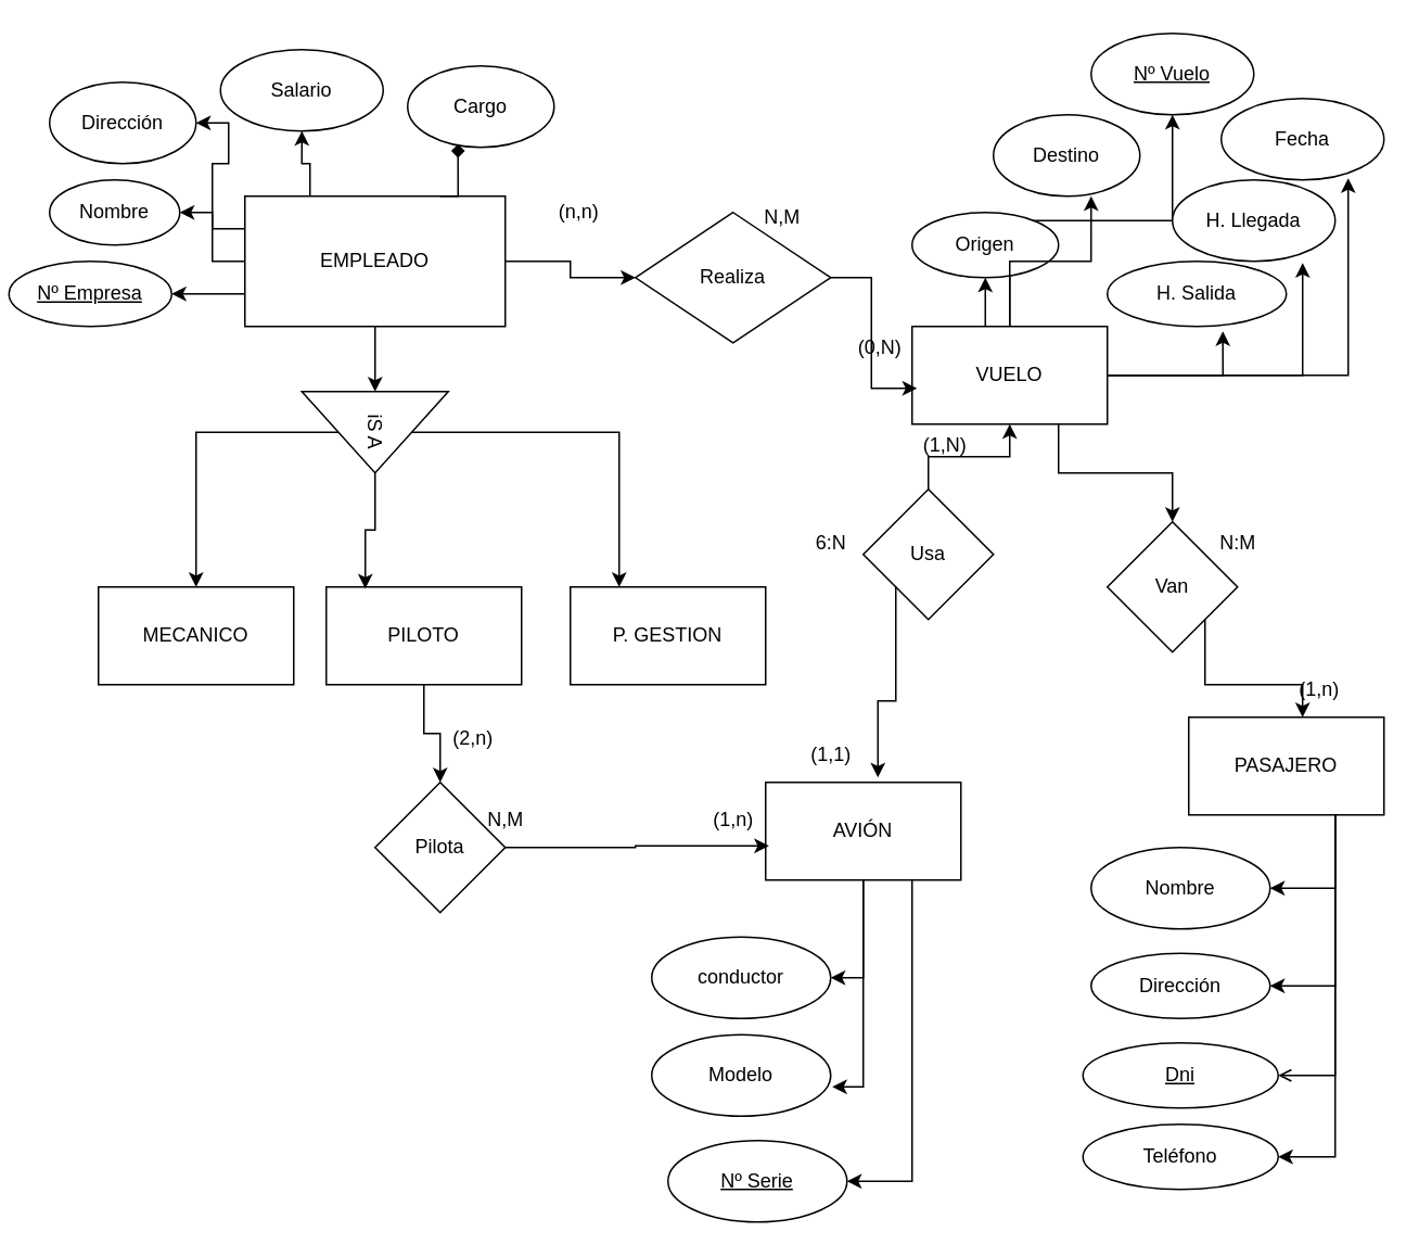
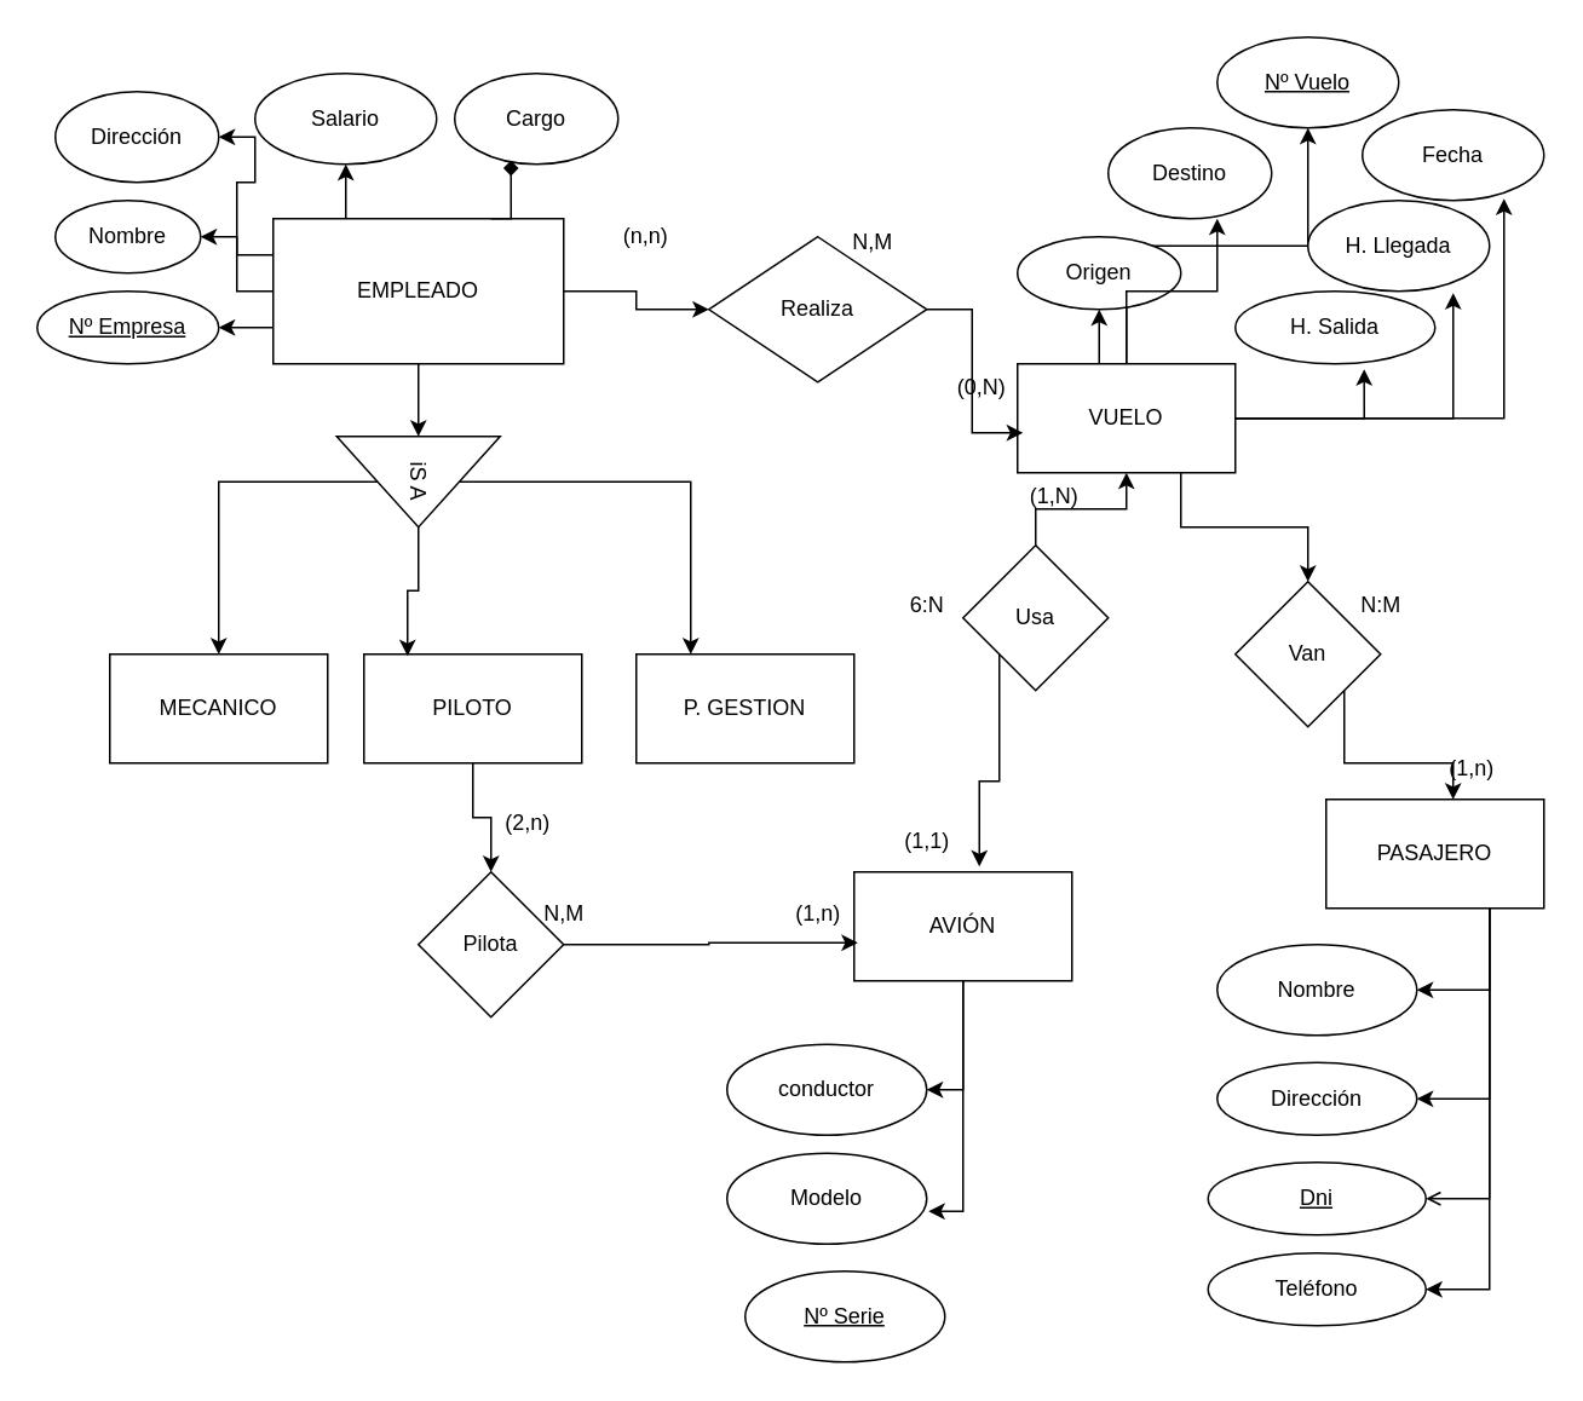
  <mxCell id="0" />
  <mxCell id="1" parent="0" />
  <mxCell id="2" value="" style="edgeStyle=orthogonalEdgeStyle;rounded=0;orthogonalLoop=1;jettySize=auto;html=1;" edge="1" parent="1" source="8" target="11"><mxGeometry relative="1" as="geometry" /></mxCell>
  <mxCell id="3" style="edgeStyle=orthogonalEdgeStyle;rounded=0;orthogonalLoop=1;jettySize=auto;html=1;exitX=0;exitY=0.75;exitDx=0;exitDy=0;" edge="1" parent="1" source="8" target="20"><mxGeometry relative="1" as="geometry" /></mxCell>
  <mxCell id="4" style="edgeStyle=orthogonalEdgeStyle;rounded=0;orthogonalLoop=1;jettySize=auto;html=1;exitX=0;exitY=0.5;exitDx=0;exitDy=0;" edge="1" parent="1" source="8" target="19"><mxGeometry relative="1" as="geometry" /></mxCell>
  <mxCell id="5" style="edgeStyle=orthogonalEdgeStyle;rounded=0;orthogonalLoop=1;jettySize=auto;html=1;exitX=0;exitY=0.25;exitDx=0;exitDy=0;entryX=1;entryY=0.5;entryDx=0;entryDy=0;" edge="1" parent="1" source="8" target="18"><mxGeometry relative="1" as="geometry" /></mxCell>
  <mxCell id="6" style="edgeStyle=orthogonalEdgeStyle;rounded=0;orthogonalLoop=1;jettySize=auto;html=1;exitX=0.25;exitY=0;exitDx=0;exitDy=0;entryX=0.5;entryY=1;entryDx=0;entryDy=0;" edge="1" parent="1" source="8" target="17"><mxGeometry relative="1" as="geometry" /></mxCell>
  <mxCell id="7" style="edgeStyle=orthogonalEdgeStyle;rounded=0;orthogonalLoop=1;jettySize=auto;html=1;exitX=1;exitY=0.5;exitDx=0;exitDy=0;entryX=0;entryY=0.5;entryDx=0;entryDy=0;" edge="1" parent="1" source="8" target="21"><mxGeometry relative="1" as="geometry" /></mxCell>
  <mxCell id="8" value="EMPLEADO" style="rounded=0;whiteSpace=wrap;html=1;" vertex="1" parent="1"><mxGeometry x="150" y="120" width="160" height="80" as="geometry" /></mxCell>
  <mxCell id="9" style="edgeStyle=orthogonalEdgeStyle;rounded=0;orthogonalLoop=1;jettySize=auto;html=1;exitX=0.5;exitY=1;exitDx=0;exitDy=0;entryX=0.5;entryY=0;entryDx=0;entryDy=0;" edge="1" parent="1" source="11" target="15"><mxGeometry relative="1" as="geometry" /></mxCell>
  <mxCell id="10" style="edgeStyle=orthogonalEdgeStyle;rounded=0;orthogonalLoop=1;jettySize=auto;html=1;exitX=0.5;exitY=0;exitDx=0;exitDy=0;entryX=0.25;entryY=0;entryDx=0;entryDy=0;" edge="1" parent="1" source="11" target="12"><mxGeometry relative="1" as="geometry" /></mxCell>
  <mxCell id="11" value="iS A" style="triangle;whiteSpace=wrap;html=1;rounded=0;rotation=90;" vertex="1" parent="1"><mxGeometry x="205" y="220" width="50" height="90" as="geometry" /></mxCell>
  <mxCell id="12" value="P. GESTION" style="rounded=0;whiteSpace=wrap;html=1;" vertex="1" parent="1"><mxGeometry x="350" y="360" width="120" height="60" as="geometry" /></mxCell>
  <mxCell id="13" style="edgeStyle=orthogonalEdgeStyle;rounded=0;orthogonalLoop=1;jettySize=auto;html=1;exitX=0.5;exitY=1;exitDx=0;exitDy=0;entryX=0.5;entryY=0;entryDx=0;entryDy=0;" edge="1" parent="1" source="14" target="50"><mxGeometry relative="1" as="geometry" /></mxCell>
  <mxCell id="14" value="PILOTO" style="rounded=0;whiteSpace=wrap;html=1;" vertex="1" parent="1"><mxGeometry x="200" y="360" width="120" height="60" as="geometry" /></mxCell>
  <mxCell id="15" value="MECANICO" style="rounded=0;whiteSpace=wrap;html=1;" vertex="1" parent="1"><mxGeometry x="60" y="360" width="120" height="60" as="geometry" /></mxCell>
  <mxCell id="16" value="Cargo" style="ellipse;whiteSpace=wrap;html=1;" vertex="1" parent="1"><mxGeometry x="250" y="40" width="90" height="50" as="geometry" /></mxCell>
- <mxCell id="17" value="Salario" style="ellipse;whiteSpace=wrap;html=1;" vertex="1" parent="1"><mxGeometry x="135" y="30" width="100" height="50" as="geometry" /></mxCell>
+ <mxCell id="17" value="Salario" style="ellipse;whiteSpace=wrap;html=1;" vertex="1" parent="1"><mxGeometry x="140" y="40" width="100" height="50" as="geometry" /></mxCell>
  <mxCell id="18" value="Dirección" style="ellipse;whiteSpace=wrap;html=1;" vertex="1" parent="1"><mxGeometry y="50" width="90" height="50" as="geometry" x="30" /></mxCell>
  <mxCell id="19" value="Nombre" style="ellipse;whiteSpace=wrap;html=1;" vertex="1" parent="1"><mxGeometry y="110" width="80" height="40" as="geometry" x="30" /></mxCell>
- <mxCell id="20" value="&lt;u&gt;Nº Empresa&lt;/u&gt;" style="ellipse;whiteSpace=wrap;html=1;" vertex="1" parent="1"><mxGeometry x="5" y="160" width="100" height="40" as="geometry" /></mxCell>
+ <mxCell id="20" value="&lt;u&gt;Nº Empresa&lt;/u&gt;" style="ellipse;whiteSpace=wrap;html=1;" vertex="1" parent="1"><mxGeometry x="20" y="160" width="100" height="40" as="geometry" /></mxCell>
  <mxCell id="21" value="Realiza" style="rhombus;whiteSpace=wrap;html=1;" vertex="1" parent="1"><mxGeometry x="390" y="130" width="120" height="80" as="geometry" /></mxCell>
  <mxCell id="22" style="edgeStyle=orthogonalEdgeStyle;rounded=0;orthogonalLoop=1;jettySize=auto;html=1;exitX=0.5;exitY=0;exitDx=0;exitDy=0;entryX=0.5;entryY=1;entryDx=0;entryDy=0;" edge="1" parent="1" source="25" target="31"><mxGeometry relative="1" as="geometry" /></mxCell>
  <mxCell id="23" style="edgeStyle=orthogonalEdgeStyle;rounded=0;orthogonalLoop=1;jettySize=auto;html=1;exitX=0.5;exitY=0;exitDx=0;exitDy=0;entryX=0.5;entryY=1;entryDx=0;entryDy=0;" edge="1" parent="1" source="25" target="29"><mxGeometry relative="1" as="geometry" /></mxCell>
  <mxCell id="24" style="edgeStyle=orthogonalEdgeStyle;rounded=0;orthogonalLoop=1;jettySize=auto;html=1;exitX=0.75;exitY=1;exitDx=0;exitDy=0;" edge="1" parent="1" source="25" target="34"><mxGeometry relative="1" as="geometry" /></mxCell>
  <mxCell id="25" value="VUELO" style="rounded=0;whiteSpace=wrap;html=1;" vertex="1" parent="1"><mxGeometry x="560" y="200" width="120" height="60" as="geometry" /></mxCell>
  <mxCell id="26" value="Fecha" style="ellipse;whiteSpace=wrap;html=1;" vertex="1" parent="1"><mxGeometry x="750" y="60" width="100" height="50" as="geometry" /></mxCell>
  <mxCell id="27" value="H. Llegada" style="ellipse;whiteSpace=wrap;html=1;" vertex="1" parent="1"><mxGeometry x="720" y="110" width="100" height="50" as="geometry" /></mxCell>
  <mxCell id="28" value="H. Salida" style="ellipse;whiteSpace=wrap;html=1;" vertex="1" parent="1"><mxGeometry x="680" y="160" width="110" height="40" as="geometry" /></mxCell>
  <mxCell id="29" value="&lt;u&gt;Nº Vuelo&lt;/u&gt;" style="ellipse;whiteSpace=wrap;html=1;" vertex="1" parent="1"><mxGeometry x="670" y="20" width="100" height="50" as="geometry" /></mxCell>
  <mxCell id="30" value="Destino" style="ellipse;whiteSpace=wrap;html=1;" vertex="1" parent="1"><mxGeometry x="610" y="70" width="90" height="50" as="geometry" /></mxCell>
  <mxCell id="31" value="Origen" style="ellipse;whiteSpace=wrap;html=1;" vertex="1" parent="1"><mxGeometry x="560" y="130" width="90" height="40" as="geometry" /></mxCell>
  <mxCell id="32" value="" style="edgeStyle=orthogonalEdgeStyle;rounded=0;orthogonalLoop=1;jettySize=auto;html=1;" edge="1" parent="1" source="33" target="25"><mxGeometry relative="1" as="geometry" /></mxCell>
  <mxCell id="33" value="Usa" style="rhombus;whiteSpace=wrap;html=1;" vertex="1" parent="1"><mxGeometry x="530" y="300" width="80" height="80" as="geometry" /></mxCell>
  <mxCell id="34" value="Van" style="rhombus;whiteSpace=wrap;html=1;" vertex="1" parent="1"><mxGeometry x="680" y="320" width="80" height="80" as="geometry" /></mxCell>
  <mxCell id="35" style="edgeStyle=orthogonalEdgeStyle;rounded=0;orthogonalLoop=1;jettySize=auto;html=1;exitX=0.75;exitY=1;exitDx=0;exitDy=0;entryX=1;entryY=0.5;entryDx=0;entryDy=0;" edge="1" parent="1" source="39" target="46"><mxGeometry relative="1" as="geometry" /></mxCell>
  <mxCell id="36" style="edgeStyle=orthogonalEdgeStyle;rounded=0;orthogonalLoop=1;jettySize=auto;html=1;exitX=0.75;exitY=1;exitDx=0;exitDy=0;entryX=1;entryY=0.5;entryDx=0;entryDy=0;" edge="1" parent="1" source="39" target="45"><mxGeometry relative="1" as="geometry" /></mxCell>
  <mxCell id="37" style="edgeStyle=orthogonalEdgeStyle;rounded=0;orthogonalLoop=1;jettySize=auto;html=1;exitX=0.75;exitY=1;exitDx=0;exitDy=0;entryX=1;entryY=0.5;entryDx=0;entryDy=0;endArrow=open;" edge="1" parent="1" source="39" target="44"><mxGeometry relative="1" as="geometry" /></mxCell>
  <mxCell id="38" style="edgeStyle=orthogonalEdgeStyle;rounded=0;orthogonalLoop=1;jettySize=auto;html=1;exitX=0.75;exitY=1;exitDx=0;exitDy=0;entryX=1;entryY=0.5;entryDx=0;entryDy=0;" edge="1" parent="1" source="39" target="43"><mxGeometry relative="1" as="geometry" /></mxCell>
  <mxCell id="39" value="PASAJERO" style="rounded=0;whiteSpace=wrap;html=1;" vertex="1" parent="1"><mxGeometry x="730" y="440" width="120" height="60" as="geometry" /></mxCell>
  <mxCell id="40" style="edgeStyle=orthogonalEdgeStyle;rounded=0;orthogonalLoop=1;jettySize=auto;html=1;exitX=0.5;exitY=1;exitDx=0;exitDy=0;entryX=1;entryY=0.5;entryDx=0;entryDy=0;" edge="1" parent="1" source="42" target="49"><mxGeometry relative="1" as="geometry" /></mxCell>
- <mxCell id="41" style="edgeStyle=orthogonalEdgeStyle;rounded=0;orthogonalLoop=1;jettySize=auto;html=1;exitX=0.75;exitY=1;exitDx=0;exitDy=0;entryX=1;entryY=0.5;entryDx=0;entryDy=0;" edge="1" parent="1" source="42" target="47"><mxGeometry relative="1" as="geometry" /></mxCell>
  <mxCell id="42" value="AVIÓN" style="rounded=0;whiteSpace=wrap;html=1;" vertex="1" parent="1"><mxGeometry x="470" y="480" width="120" height="60" as="geometry" /></mxCell>
  <mxCell id="43" value="Teléfono" style="ellipse;whiteSpace=wrap;html=1;" vertex="1" parent="1"><mxGeometry x="665" y="690" width="120" height="40" as="geometry" /></mxCell>
  <mxCell id="44" value="&lt;u&gt;Dni&lt;/u&gt;" style="ellipse;whiteSpace=wrap;html=1;" vertex="1" parent="1"><mxGeometry x="665" y="640" width="120" height="40" as="geometry" /></mxCell>
  <mxCell id="45" value="Dirección" style="ellipse;whiteSpace=wrap;html=1;" vertex="1" parent="1"><mxGeometry x="670" y="585" width="110" height="40" as="geometry" /></mxCell>
  <mxCell id="46" value="Nombre" style="ellipse;whiteSpace=wrap;html=1;" vertex="1" parent="1"><mxGeometry x="670" y="520" width="110" height="50" as="geometry" /></mxCell>
  <mxCell id="47" value="&lt;u&gt;Nº Serie&lt;/u&gt;" style="ellipse;whiteSpace=wrap;html=1;" vertex="1" parent="1"><mxGeometry x="410" y="700" width="110" height="50" as="geometry" /></mxCell>
  <mxCell id="48" value="Modelo" style="ellipse;whiteSpace=wrap;html=1;" vertex="1" parent="1"><mxGeometry x="400" y="635" width="110" height="50" as="geometry" /></mxCell>
  <mxCell id="49" value="conductor" style="ellipse;whiteSpace=wrap;html=1;" vertex="1" parent="1"><mxGeometry x="400" y="575" width="110" height="50" as="geometry" /></mxCell>
  <mxCell id="50" value="Pilota" style="rhombus;whiteSpace=wrap;html=1;" vertex="1" parent="1"><mxGeometry x="230" y="480" width="80" height="80" as="geometry" /></mxCell>
  <mxCell id="51" style="edgeStyle=orthogonalEdgeStyle;rounded=0;orthogonalLoop=1;jettySize=auto;html=1;exitX=1;exitY=0.5;exitDx=0;exitDy=0;entryX=0.2;entryY=0.017;entryDx=0;entryDy=0;entryPerimeter=0;" edge="1" parent="1" source="11" target="14"><mxGeometry relative="1" as="geometry" /></mxCell>
  <mxCell id="52" style="edgeStyle=orthogonalEdgeStyle;rounded=0;orthogonalLoop=1;jettySize=auto;html=1;exitX=1;exitY=0.5;exitDx=0;exitDy=0;entryX=0.017;entryY=0.65;entryDx=0;entryDy=0;entryPerimeter=0;" edge="1" parent="1" source="50" target="42"><mxGeometry relative="1" as="geometry" /></mxCell>
  <mxCell id="53" style="edgeStyle=orthogonalEdgeStyle;rounded=0;orthogonalLoop=1;jettySize=auto;html=1;exitX=0;exitY=1;exitDx=0;exitDy=0;entryX=0.575;entryY=-0.05;entryDx=0;entryDy=0;entryPerimeter=0;" edge="1" parent="1" source="33" target="42"><mxGeometry relative="1" as="geometry" /></mxCell>
  <mxCell id="54" style="edgeStyle=orthogonalEdgeStyle;rounded=0;orthogonalLoop=1;jettySize=auto;html=1;exitX=1;exitY=1;exitDx=0;exitDy=0;entryX=0.583;entryY=0;entryDx=0;entryDy=0;entryPerimeter=0;" edge="1" parent="1" source="34" target="39"><mxGeometry relative="1" as="geometry" /></mxCell>
  <mxCell id="55" style="edgeStyle=orthogonalEdgeStyle;rounded=0;orthogonalLoop=1;jettySize=auto;html=1;exitX=0.5;exitY=0;exitDx=0;exitDy=0;entryX=0.667;entryY=1;entryDx=0;entryDy=0;entryPerimeter=0;" edge="1" parent="1" source="25" target="30"><mxGeometry relative="1" as="geometry" /></mxCell>
  <mxCell id="56" style="edgeStyle=orthogonalEdgeStyle;rounded=0;orthogonalLoop=1;jettySize=auto;html=1;exitX=1;exitY=0.5;exitDx=0;exitDy=0;entryX=0.645;entryY=1.075;entryDx=0;entryDy=0;entryPerimeter=0;" edge="1" parent="1" source="25" target="28"><mxGeometry relative="1" as="geometry" /></mxCell>
  <mxCell id="57" style="edgeStyle=orthogonalEdgeStyle;rounded=0;orthogonalLoop=1;jettySize=auto;html=1;exitX=1;exitY=0.5;exitDx=0;exitDy=0;entryX=0.8;entryY=1.02;entryDx=0;entryDy=0;entryPerimeter=0;" edge="1" parent="1" source="25" target="27"><mxGeometry relative="1" as="geometry" /></mxCell>
  <mxCell id="58" style="edgeStyle=orthogonalEdgeStyle;rounded=0;orthogonalLoop=1;jettySize=auto;html=1;exitX=1;exitY=0.5;exitDx=0;exitDy=0;entryX=0.78;entryY=0.98;entryDx=0;entryDy=0;entryPerimeter=0;" edge="1" parent="1" source="25" target="26"><mxGeometry relative="1" as="geometry" /></mxCell>
  <mxCell id="59" style="edgeStyle=orthogonalEdgeStyle;rounded=0;orthogonalLoop=1;jettySize=auto;html=1;exitX=0.75;exitY=0;exitDx=0;exitDy=0;entryX=0.344;entryY=0.96;entryDx=0;entryDy=0;entryPerimeter=0;endArrow=diamond;" edge="1" parent="1" source="8" target="16"><mxGeometry relative="1" as="geometry" /></mxCell>
  <mxCell id="60" style="edgeStyle=orthogonalEdgeStyle;rounded=0;orthogonalLoop=1;jettySize=auto;html=1;exitX=1;exitY=0.5;exitDx=0;exitDy=0;entryX=0.025;entryY=0.633;entryDx=0;entryDy=0;entryPerimeter=0;" edge="1" parent="1" source="21" target="25"><mxGeometry relative="1" as="geometry" /></mxCell>
  <mxCell id="61" value="(n,n)" style="text;html=1;align=center;verticalAlign=middle;resizable=0;points=[];autosize=1;strokeColor=none;fillColor=none;" vertex="1" parent="1"><mxGeometry x="330" y="115" width="50" height="30" as="geometry" /></mxCell>
  <mxCell id="62" value="(2,n)" style="text;html=1;align=center;verticalAlign=middle;resizable=0;points=[];autosize=1;strokeColor=none;fillColor=none;" vertex="1" parent="1"><mxGeometry x="265" y="438" width="50" height="30" as="geometry" /></mxCell>
  <mxCell id="63" value="N,M" style="text;html=1;align=center;verticalAlign=middle;resizable=0;points=[];autosize=1;strokeColor=none;fillColor=none;" vertex="1" parent="1"><mxGeometry x="285" y="488" width="50" height="30" as="geometry" /></mxCell>
  <mxCell id="64" value="(1,n)" style="text;html=1;align=center;verticalAlign=middle;resizable=0;points=[];autosize=1;strokeColor=none;fillColor=none;" vertex="1" parent="1"><mxGeometry x="425" y="488" width="50" height="30" as="geometry" /></mxCell>
  <mxCell id="65" value="(1,1)" style="text;html=1;align=center;verticalAlign=middle;resizable=0;points=[];autosize=1;strokeColor=none;fillColor=none;" vertex="1" parent="1"><mxGeometry x="485" y="448" width="50" height="30" as="geometry" /></mxCell>
  <mxCell id="66" value="6:N" style="text;html=1;align=center;verticalAlign=middle;resizable=0;points=[];autosize=1;strokeColor=none;fillColor=none;" vertex="1" parent="1"><mxGeometry x="490" y="318" width="40" height="30" as="geometry" /></mxCell>
  <mxCell id="67" value="(1,N)" style="text;html=1;align=center;verticalAlign=middle;resizable=0;points=[];autosize=1;strokeColor=none;fillColor=none;" vertex="1" parent="1"><mxGeometry x="555" y="258" width="50" height="30" as="geometry" /></mxCell>
  <mxCell id="68" value="(0,N)" style="text;html=1;align=center;verticalAlign=middle;resizable=0;points=[];autosize=1;strokeColor=none;fillColor=none;" vertex="1" parent="1"><mxGeometry x="515" y="198" width="50" height="30" as="geometry" /></mxCell>
  <mxCell id="69" value="N,M" style="text;html=1;align=center;verticalAlign=middle;resizable=0;points=[];autosize=1;strokeColor=none;fillColor=none;" vertex="1" parent="1"><mxGeometry x="455" y="118" width="50" height="30" as="geometry" /></mxCell>
  <mxCell id="70" value="N:M" style="text;html=1;align=center;verticalAlign=middle;resizable=0;points=[];autosize=1;strokeColor=none;fillColor=none;" vertex="1" parent="1"><mxGeometry x="735" y="318" width="50" height="30" as="geometry" /></mxCell>
  <mxCell id="71" value="(1,n)" style="text;html=1;align=center;verticalAlign=middle;resizable=0;points=[];autosize=1;strokeColor=none;fillColor=none;" vertex="1" parent="1"><mxGeometry x="785" y="408" width="50" height="30" as="geometry" /></mxCell>
  <mxCell id="72" style="edgeStyle=orthogonalEdgeStyle;rounded=0;orthogonalLoop=1;jettySize=auto;html=1;exitX=0.5;exitY=1;exitDx=0;exitDy=0;entryX=1.009;entryY=0.64;entryDx=0;entryDy=0;entryPerimeter=0;" edge="1" parent="1" source="42" target="48"><mxGeometry relative="1" as="geometry" /></mxCell>
